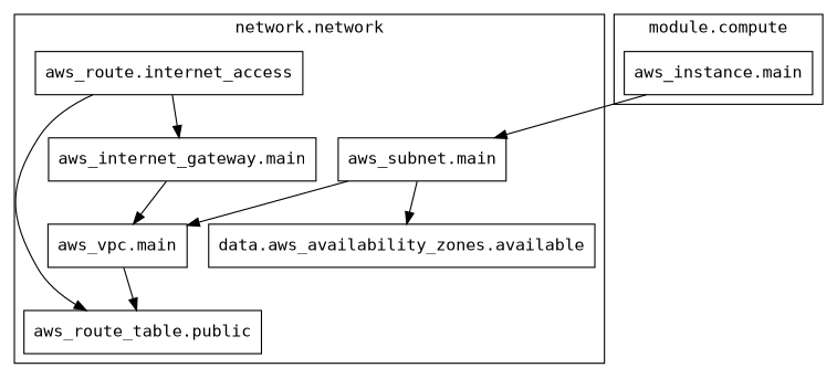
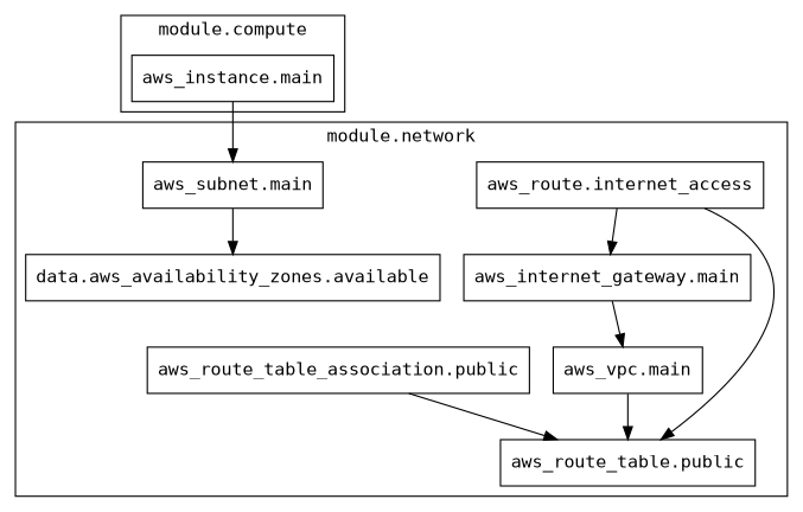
  digraph {
    fontname="DejaVu Sans Mono"
    rankdir=TB
    node [fontname="DejaVu Sans Mono" shape=rect]
    edge [fontname="DejaVu Sans Mono"]
    n1 [label="data.aws_availability_zones.available"]
    n2 [label="aws_internet_gateway.main"]
    n3 [label="aws_route.internet_access"]
    n4 [label="aws_route_table.public"]
+   n5 [label="aws_route_table_association.public"]
    n6 [label="aws_subnet.main"]
    n7 [label="aws_vpc.main"]
    n8 [label="aws_instance.main"]
    subgraph cluster_1 {
-     label="network.network"
+     label="module.network"
      n1
      n2
      n3
      n4
+     n5
      n6
      n7
    }
    subgraph cluster_2 {
      label="module.compute"
      n8
    }
    n2 -> n7
    n3 -> n2
    n3 -> n4
+   n5 -> n4
    n6 -> n1
-   n6 -> n7
    n7 -> n4
    n8 -> n6
  }
